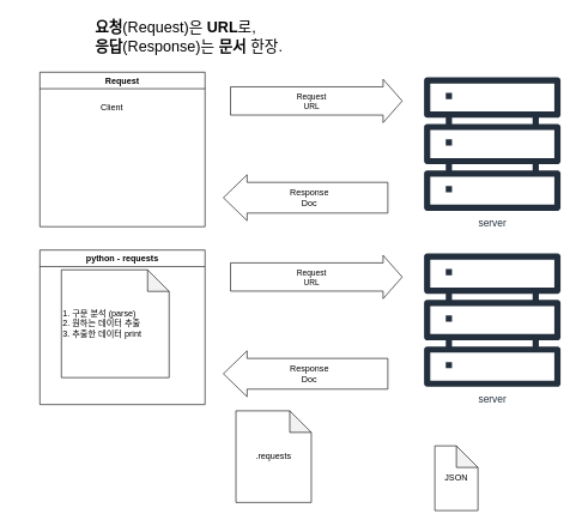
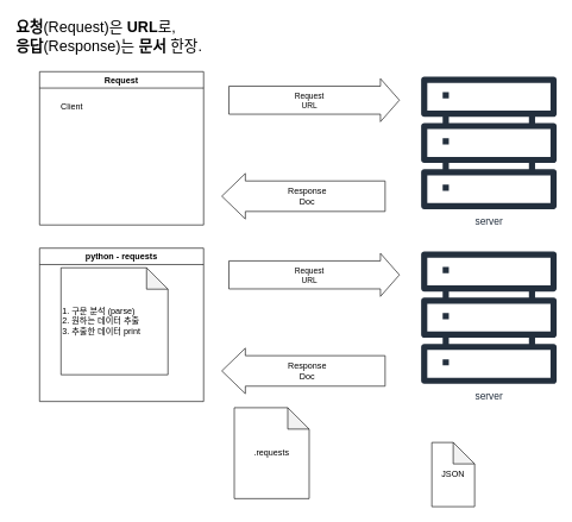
  <mxCell id="0" />
  <mxCell id="1" parent="0" />
  <mxCell id="2" value="Request" style="swimlane;whiteSpace=wrap;html=1;" vertex="1" parent="1"><mxGeometry x="55" y="100" width="230" height="215" as="geometry" /></mxCell>
- <mxCell id="3" value="Client" style="text;html=1;align=center;verticalAlign=middle;resizable=0;points=[];autosize=1;strokeColor=none;fillColor=none;" vertex="1" parent="2"><mxGeometry x="75" y="35" width="50" height="30" as="geometry" /></mxCell>
- <mxCell id="4" value="&lt;b&gt;요청&lt;/b&gt;(Request)은 &lt;b&gt;URL&lt;/b&gt;로,&lt;br style=&quot;font-size: 21px;&quot;&gt;&lt;b&gt;응답&lt;/b&gt;(Response)는 &lt;b&gt;문서&lt;/b&gt; 한장." style="text;html=1;align=left;verticalAlign=middle;resizable=0;points=[];autosize=1;strokeColor=none;fillColor=none;fontSize=21;fontStyle=0" vertex="1" parent="1"><mxGeometry x="130" y="20" width="300" height="60" as="geometry" /></mxCell>
+ <mxCell id="3" value="Client" style="text;html=1;align=center;verticalAlign=middle;resizable=0;points=[];autosize=1;strokeColor=none;fillColor=none;" vertex="1" parent="2"><mxGeometry x="20" y="35" width="50" height="30" as="geometry" /></mxCell>
+ <mxCell id="4" value="&lt;b&gt;요청&lt;/b&gt;(Request)은 &lt;b&gt;URL&lt;/b&gt;로,&lt;br style=&quot;font-size: 21px;&quot;&gt;&lt;b&gt;응답&lt;/b&gt;(Response)는 &lt;b&gt;문서&lt;/b&gt; 한장." style="text;html=1;align=left;verticalAlign=middle;resizable=0;points=[];autosize=1;strokeColor=none;fillColor=none;fontSize=21;fontStyle=0" vertex="1" parent="1"><mxGeometry width="300" height="60" as="geometry" x="20" y="20" /></mxCell>
  <mxCell id="5" value="&lt;font style=&quot;font-size: 14px;&quot;&gt;server&lt;/font&gt;" style="sketch=0;outlineConnect=0;fontColor=#232F3E;gradientColor=none;fillColor=#232F3D;strokeColor=none;dashed=0;verticalLabelPosition=bottom;verticalAlign=top;align=center;html=1;fontSize=12;fontStyle=0;aspect=fixed;pointerEvents=1;shape=mxgraph.aws4.servers;" vertex="1" parent="1"><mxGeometry x="590" y="105" width="190" height="190" as="geometry" /></mxCell>
  <mxCell id="6" value="" style="shape=flexArrow;endArrow=classic;html=1;rounded=0;width=39.31;endSize=8.517;" edge="1" parent="1"><mxGeometry width="50" height="50" relative="1" as="geometry"><mxPoint x="320" y="140" as="sourcePoint" /><mxPoint x="560" y="140" as="targetPoint" /></mxGeometry></mxCell>
  <mxCell id="7" value="Request&lt;br&gt;URL" style="edgeLabel;html=1;align=center;verticalAlign=middle;resizable=0;points=[];" vertex="1" connectable="0" parent="6"><mxGeometry x="-0.196" y="5" relative="1" as="geometry"><mxPoint x="16" y="5" as="offset" /></mxGeometry></mxCell>
  <mxCell id="8" value="" style="group" vertex="1" connectable="0" parent="1"><mxGeometry x="310" y="255" width="230" height="40" as="geometry" /></mxCell>
  <mxCell id="9" value="" style="shape=flexArrow;endArrow=classic;html=1;rounded=0;width=42.759;endSize=10.676;" edge="1" parent="8"><mxGeometry width="50" height="50" relative="1" as="geometry"><mxPoint x="230" y="19.66" as="sourcePoint" /><mxPoint y="19.66" as="targetPoint" /></mxGeometry></mxCell>
  <mxCell id="10" value="Response&lt;br&gt;Doc" style="text;html=1;align=center;verticalAlign=middle;resizable=0;points=[];autosize=1;strokeColor=none;fillColor=none;" vertex="1" parent="8"><mxGeometry x="80" width="80" height="40" as="geometry" /></mxCell>
  <mxCell id="11" value="python - requests" style="swimlane;whiteSpace=wrap;html=1;" vertex="1" parent="1"><mxGeometry x="55" y="347.5" width="230" height="215" as="geometry" /></mxCell>
  <mxCell id="12" value="1. 구문 분석 (parse)&lt;br&gt;2. 원하는 데이터 추출&lt;br&gt;3. 추출한 데이터 print" style="shape=note;whiteSpace=wrap;html=1;backgroundOutline=1;darkOpacity=0.05;align=left;" vertex="1" parent="11"><mxGeometry x="30" y="27.5" width="150" height="150" as="geometry" /></mxCell>
  <mxCell id="13" value="&lt;font style=&quot;font-size: 14px;&quot;&gt;server&lt;/font&gt;" style="sketch=0;outlineConnect=0;fontColor=#232F3E;gradientColor=none;fillColor=#232F3D;strokeColor=none;dashed=0;verticalLabelPosition=bottom;verticalAlign=top;align=center;html=1;fontSize=12;fontStyle=0;aspect=fixed;pointerEvents=1;shape=mxgraph.aws4.servers;" vertex="1" parent="1"><mxGeometry x="590" y="350" width="190" height="190" as="geometry" /></mxCell>
  <mxCell id="14" value="" style="shape=flexArrow;endArrow=classic;html=1;rounded=0;width=39.31;endSize=8.517;" edge="1" parent="1"><mxGeometry width="50" height="50" relative="1" as="geometry"><mxPoint x="320" y="385" as="sourcePoint" /><mxPoint x="560" y="385" as="targetPoint" /></mxGeometry></mxCell>
  <mxCell id="15" value="Request&lt;br&gt;URL" style="edgeLabel;html=1;align=center;verticalAlign=middle;resizable=0;points=[];" vertex="1" connectable="0" parent="14"><mxGeometry x="-0.196" y="5" relative="1" as="geometry"><mxPoint x="16" y="5" as="offset" /></mxGeometry></mxCell>
  <mxCell id="16" value="" style="group" vertex="1" connectable="0" parent="1"><mxGeometry x="310" y="500" width="230" height="40" as="geometry" /></mxCell>
  <mxCell id="17" value="" style="shape=flexArrow;endArrow=classic;html=1;rounded=0;width=42.759;endSize=10.676;" edge="1" parent="16"><mxGeometry width="50" height="50" relative="1" as="geometry"><mxPoint x="230" y="19.66" as="sourcePoint" /><mxPoint y="19.66" as="targetPoint" /></mxGeometry></mxCell>
  <mxCell id="18" value="Response&lt;br&gt;Doc" style="text;html=1;align=center;verticalAlign=middle;resizable=0;points=[];autosize=1;strokeColor=none;fillColor=none;" vertex="1" parent="16"><mxGeometry x="80" width="80" height="40" as="geometry" /></mxCell>
  <mxCell id="19" value=".requests" style="shape=note;whiteSpace=wrap;html=1;backgroundOutline=1;darkOpacity=0.05;" vertex="1" parent="1"><mxGeometry x="328" y="571.25" width="105" height="127.5" as="geometry" /></mxCell>
  <mxCell id="20" value="JSON" style="shape=note;whiteSpace=wrap;html=1;backgroundOutline=1;darkOpacity=0.05;" vertex="1" parent="1"><mxGeometry x="605" y="620" width="60" height="90" as="geometry" /></mxCell>
